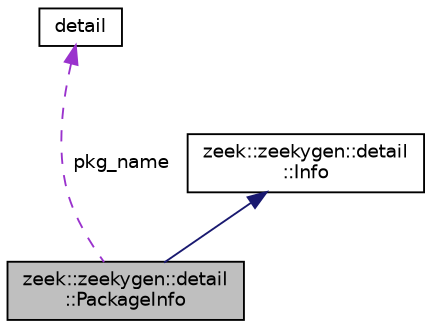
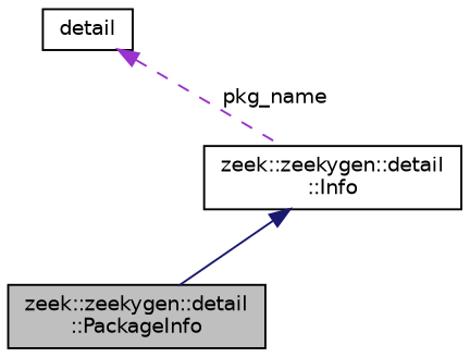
  digraph {
    node [color=black fillcolor=white fontname=Helvetica fontsize=10 shape=record style=filled]
    edge [dir=back fontname=Helvetica fontsize=10 labelfontname=Helvetica labelfontsize=10]
    n1 [fillcolor=grey75 fontcolor=black height=0.2 label="zeek::zeekygen::detail\l::PackageInfo" width=0.4]
    n2 [height=0.2 label="zeek::zeekygen::detail\l::Info" width=0.4]
    n3 [height=0.2 label=detail width=0.4]
    n2 -> n1 [color=midnightblue style=solid]
-   n3 -> n1 [color=darkorchid3 label=" pkg_name" style=dashed]
+   n3 -> n2 [color=darkorchid3 label=" pkg_name" style=dashed]
  }
